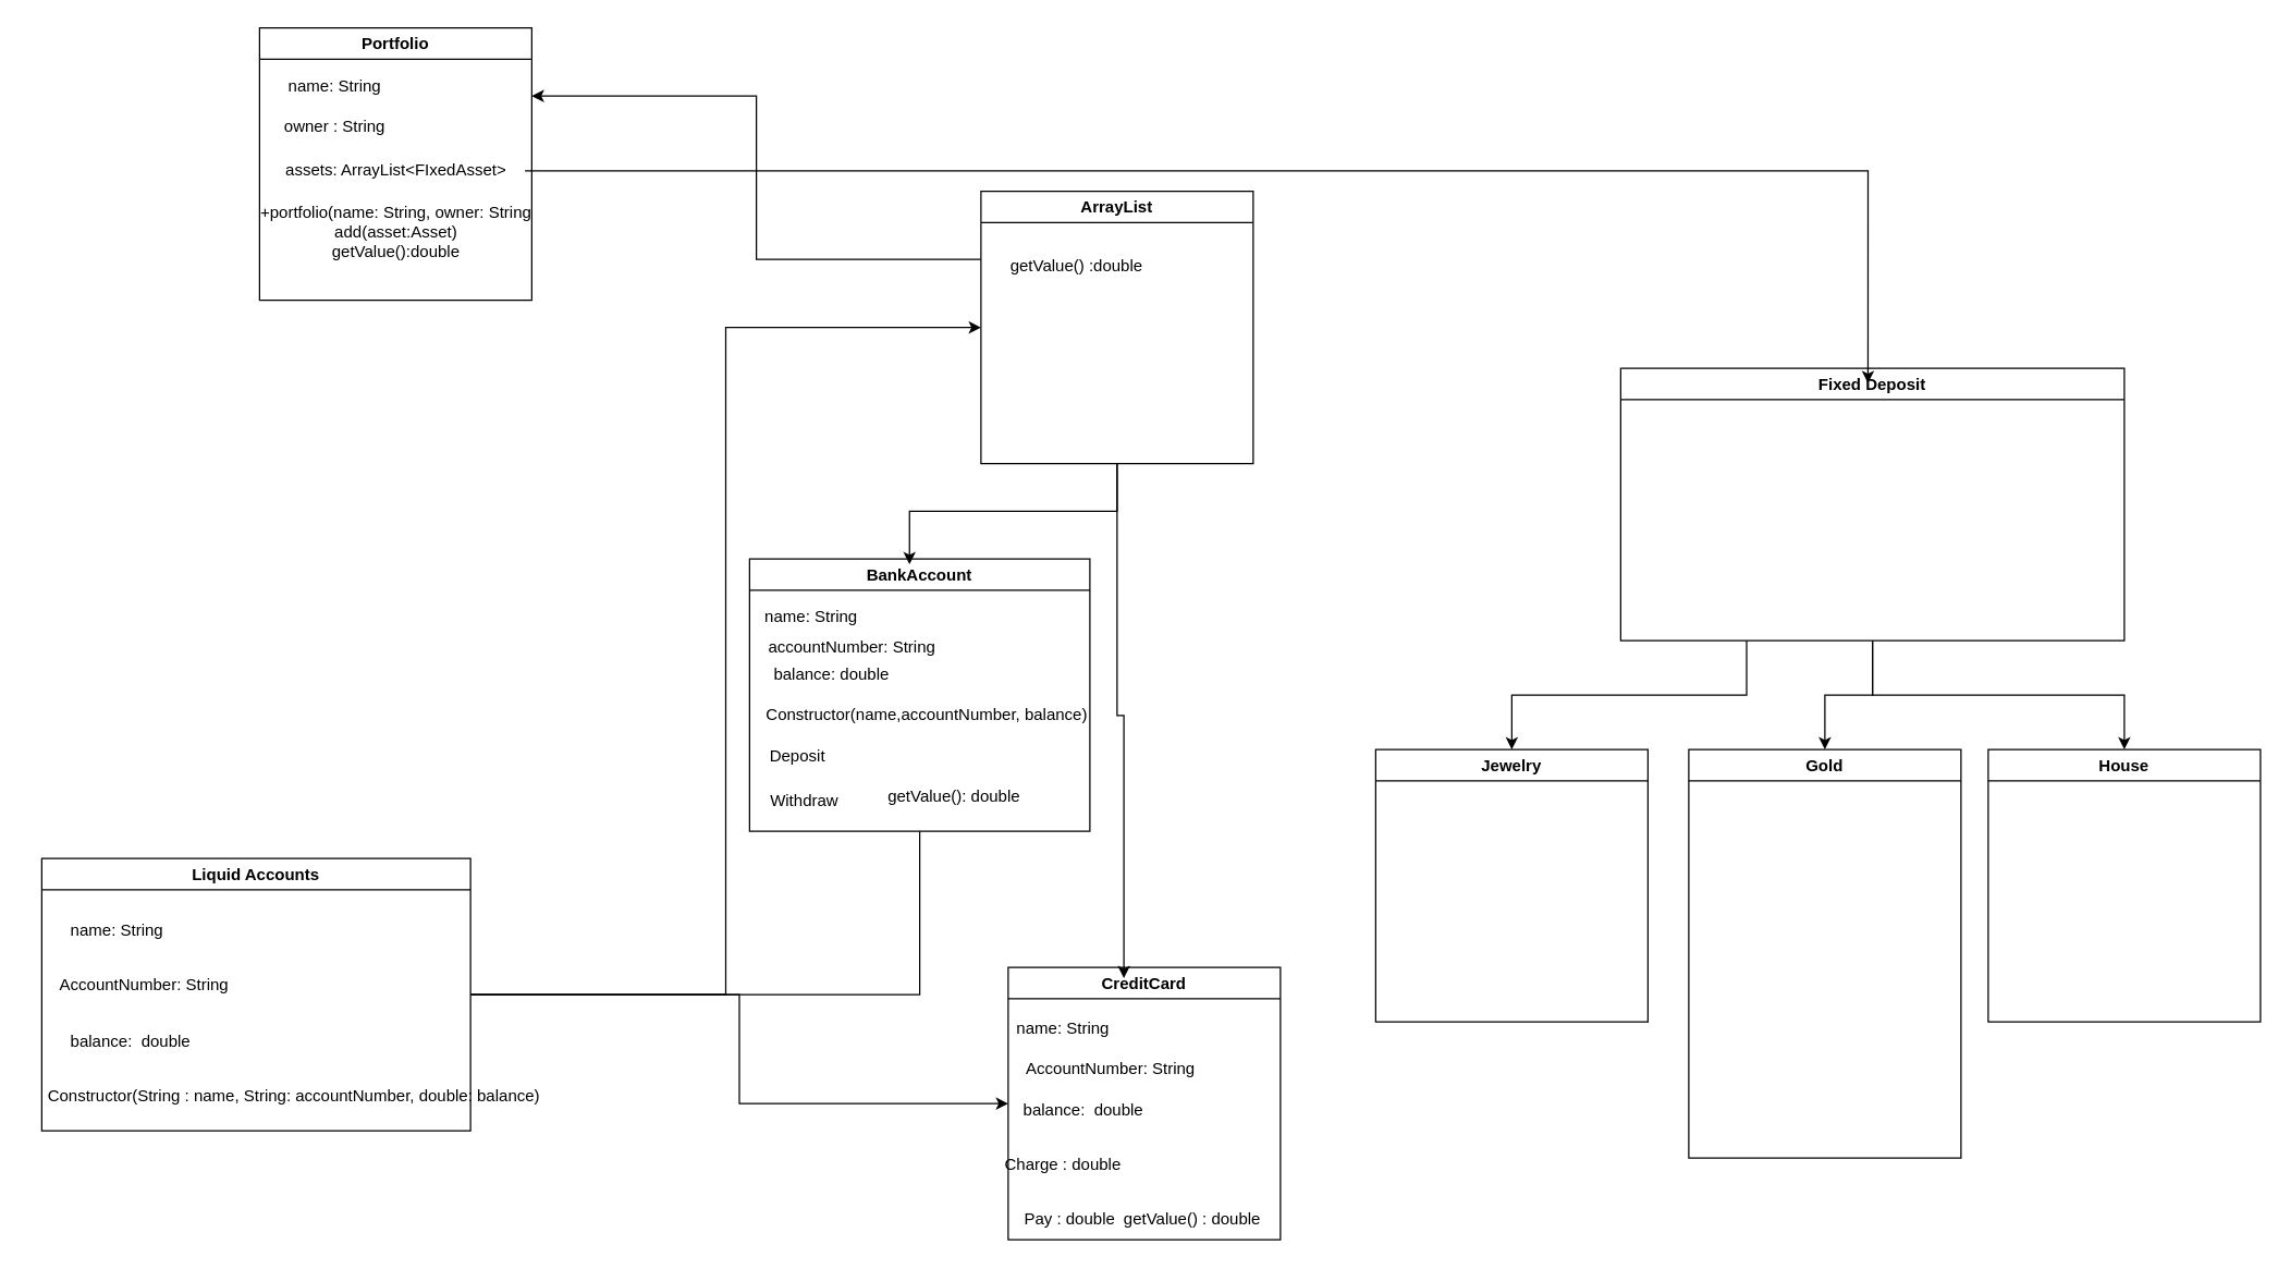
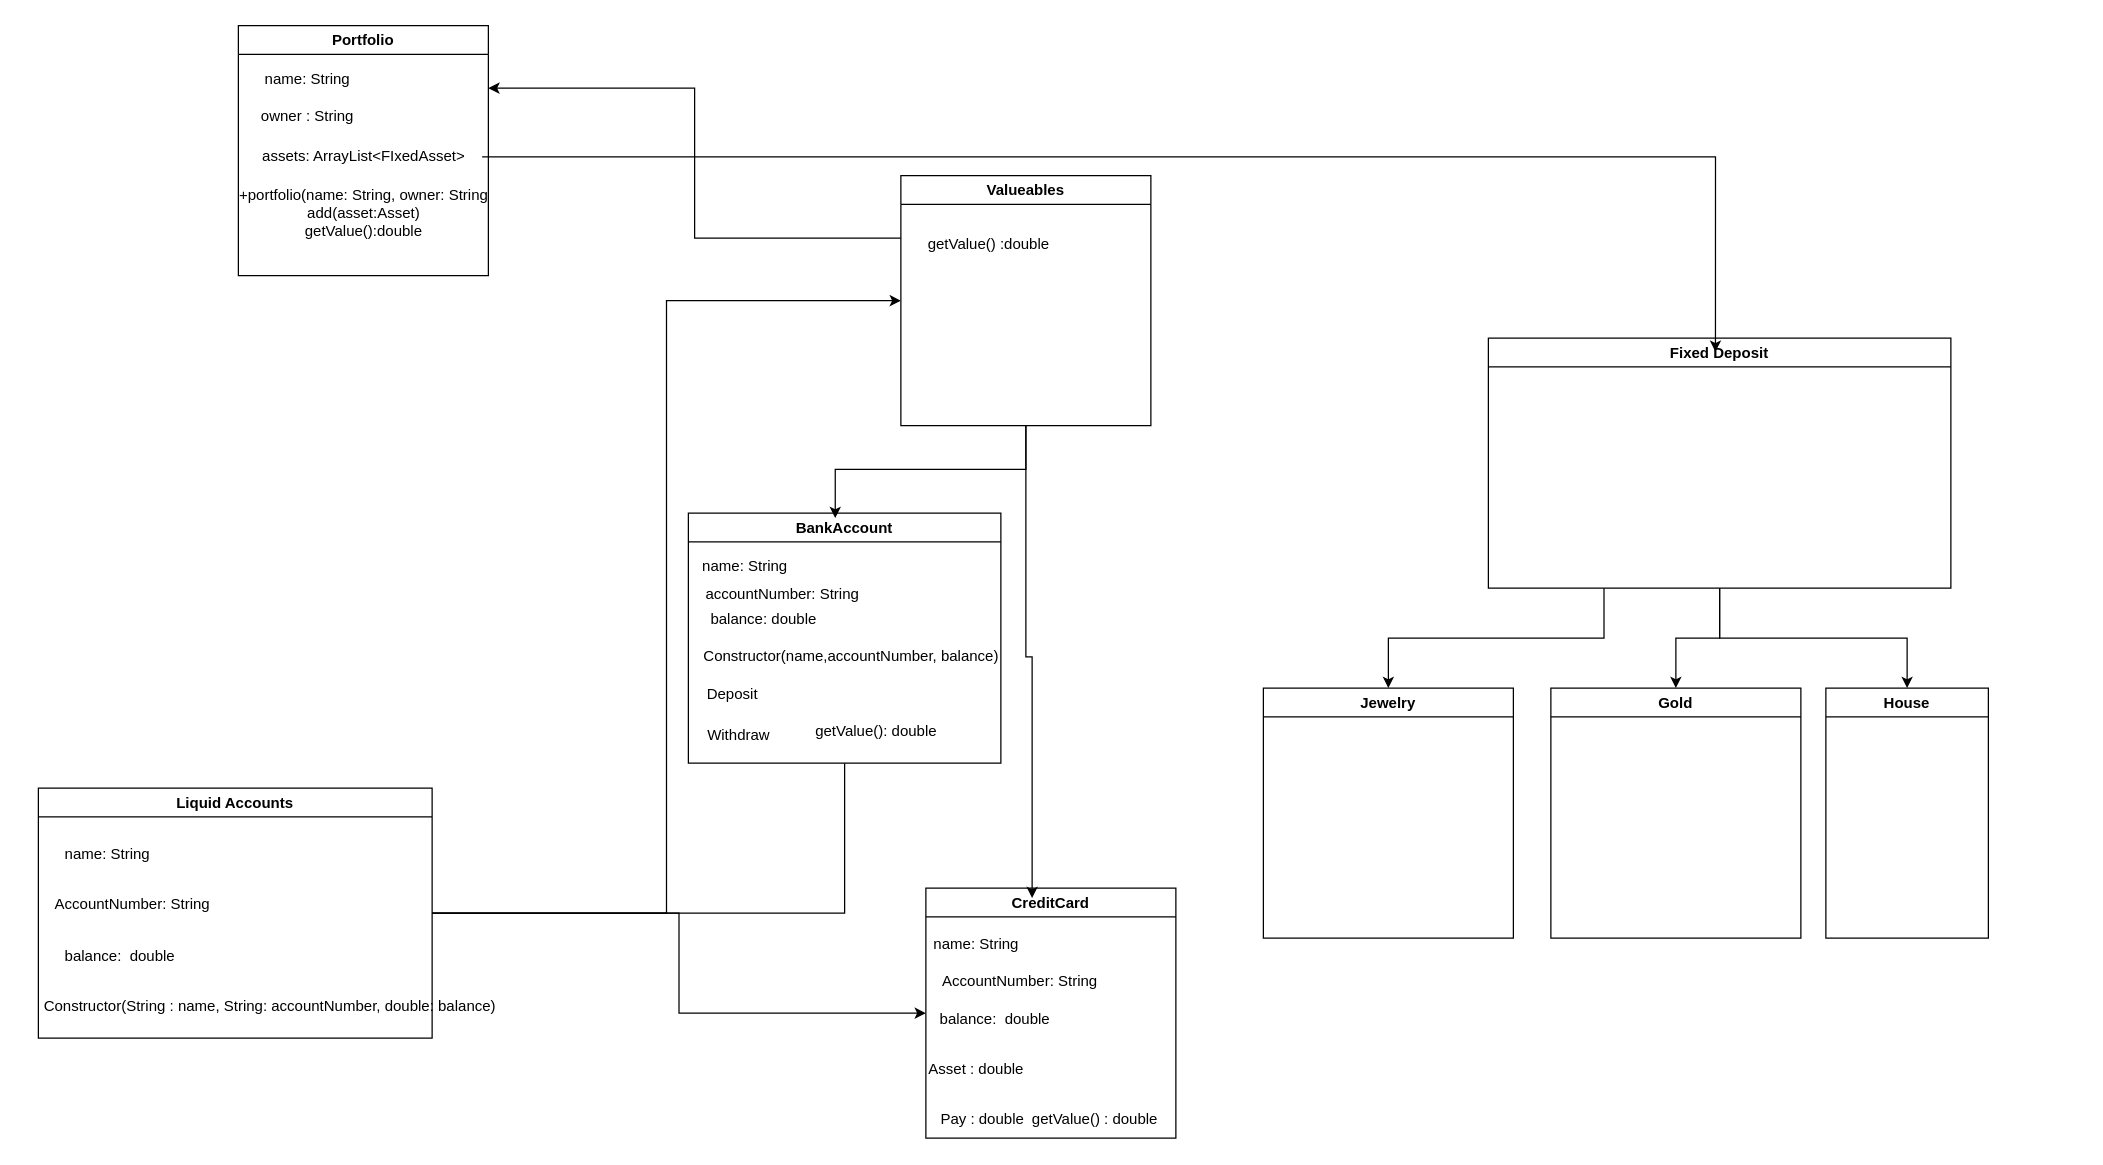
  <mxCell id="0" />
  <mxCell id="1" parent="0" />
  <mxCell id="2" value="Portfolio" style="swimlane;whiteSpace=wrap;html=1;" vertex="1" parent="1"><mxGeometry x="190" y="20" width="200" height="200" as="geometry" /></mxCell>
  <mxCell id="3" value="name: String" style="text;html=1;align=center;verticalAlign=middle;resizable=0;points=[];autosize=1;strokeColor=none;fillColor=none;" vertex="1" parent="2"><mxGeometry x="10" y="28" width="90" height="30" as="geometry" /></mxCell>
  <mxCell id="4" value="assets: ArrayList&amp;lt;FIxedAsset&amp;gt;" style="text;html=1;align=center;verticalAlign=middle;resizable=0;points=[];autosize=1;strokeColor=none;fillColor=none;" vertex="1" parent="2"><mxGeometry x="5" y="90" width="190" height="30" as="geometry" /></mxCell>
  <mxCell id="5" value="+portfolio(name: String, owner: String&lt;div&gt;add(asset:Asset)&lt;/div&gt;&lt;div&gt;getValue():double&lt;/div&gt;" style="text;html=1;align=center;verticalAlign=middle;resizable=0;points=[];autosize=1;strokeColor=none;fillColor=none;" vertex="1" parent="2"><mxGeometry x="-10" y="120" width="220" height="60" as="geometry" /></mxCell>
  <mxCell id="6" value="owner : String" style="text;html=1;align=center;verticalAlign=middle;resizable=0;points=[];autosize=1;strokeColor=none;fillColor=none;" vertex="1" parent="2"><mxGeometry x="5" y="58" width="100" height="30" as="geometry" /></mxCell>
  <mxCell id="7" style="edgeStyle=orthogonalEdgeStyle;rounded=0;orthogonalLoop=1;jettySize=auto;html=1;endArrow=none;" edge="1" parent="1" source="10" target="15"><mxGeometry relative="1" as="geometry"><mxPoint x="900" y="670" as="targetPoint" /></mxGeometry></mxCell>
  <mxCell id="8" style="edgeStyle=orthogonalEdgeStyle;rounded=0;orthogonalLoop=1;jettySize=auto;html=1;entryX=0;entryY=0.5;entryDx=0;entryDy=0;" edge="1" parent="1" source="10" target="23"><mxGeometry relative="1" as="geometry" /></mxCell>
  <mxCell id="9" style="edgeStyle=orthogonalEdgeStyle;rounded=0;orthogonalLoop=1;jettySize=auto;html=1;entryX=0;entryY=0.5;entryDx=0;entryDy=0;" edge="1" parent="1" source="10" target="38"><mxGeometry relative="1" as="geometry" /></mxCell>
  <mxCell id="10" value="Liquid Accounts" style="swimlane;whiteSpace=wrap;html=1;" vertex="1" parent="1"><mxGeometry x="30" y="630" width="315" height="200" as="geometry" /></mxCell>
  <mxCell id="11" value="name: String" style="text;html=1;align=center;verticalAlign=middle;resizable=0;points=[];autosize=1;strokeColor=none;fillColor=none;" vertex="1" parent="10"><mxGeometry x="10" y="38" width="90" height="30" as="geometry" /></mxCell>
  <mxCell id="12" value="AccountNumber: String" style="text;html=1;align=center;verticalAlign=middle;resizable=0;points=[];autosize=1;strokeColor=none;fillColor=none;" vertex="1" parent="10"><mxGeometry y="78" width="150" height="30" as="geometry" /></mxCell>
  <mxCell id="13" value="balance:&amp;nbsp; double" style="text;html=1;align=center;verticalAlign=middle;resizable=0;points=[];autosize=1;strokeColor=none;fillColor=none;" vertex="1" parent="10"><mxGeometry x="10" y="120" width="110" height="30" as="geometry" /></mxCell>
  <mxCell id="14" value="Constructor(String : name, String: accountNumber, double: balance)" style="text;html=1;align=center;verticalAlign=middle;resizable=0;points=[];autosize=1;strokeColor=none;fillColor=none;" vertex="1" parent="10"><mxGeometry x="-10" y="160" width="390" height="30" as="geometry" /></mxCell>
  <mxCell id="15" value="BankAccount" style="swimlane;whiteSpace=wrap;html=1;" vertex="1" parent="1"><mxGeometry x="550" y="410" width="250" height="200" as="geometry" /></mxCell>
  <mxCell id="16" value="Deposit" style="text;html=1;align=center;verticalAlign=middle;resizable=0;points=[];autosize=1;strokeColor=none;fillColor=none;" vertex="1" parent="15"><mxGeometry x="5" y="130" width="60" height="30" as="geometry" /></mxCell>
  <mxCell id="17" value="Withdraw&lt;div&gt;&lt;br&gt;&lt;/div&gt;" style="text;html=1;align=center;verticalAlign=middle;resizable=0;points=[];autosize=1;strokeColor=none;fillColor=none;" vertex="1" parent="15"><mxGeometry x="5" y="165" width="70" height="40" as="geometry" /></mxCell>
  <mxCell id="18" value="getValue(): double" style="text;html=1;align=center;verticalAlign=middle;resizable=0;points=[];autosize=1;strokeColor=none;fillColor=none;" vertex="1" parent="15"><mxGeometry x="90" y="160" width="120" height="30" as="geometry" /></mxCell>
  <mxCell id="19" value="name: String" style="text;html=1;align=center;verticalAlign=middle;resizable=0;points=[];autosize=1;strokeColor=none;fillColor=none;" vertex="1" parent="15"><mxGeometry y="28" width="90" height="30" as="geometry" /></mxCell>
  <mxCell id="20" value="accountNumber: String" style="text;html=1;align=center;verticalAlign=middle;resizable=0;points=[];autosize=1;strokeColor=none;fillColor=none;" vertex="1" parent="15"><mxGeometry y="50" width="150" height="30" as="geometry" /></mxCell>
  <mxCell id="21" value="balance: double" style="text;html=1;align=center;verticalAlign=middle;resizable=0;points=[];autosize=1;strokeColor=none;fillColor=none;" vertex="1" parent="15"><mxGeometry x="5" y="70" width="110" height="30" as="geometry" /></mxCell>
  <mxCell id="22" value="Constructor(name,accountNumber, balance)" style="text;html=1;align=center;verticalAlign=middle;resizable=0;points=[];autosize=1;strokeColor=none;fillColor=none;" vertex="1" parent="15"><mxGeometry y="100" width="260" height="30" as="geometry" /></mxCell>
  <mxCell id="23" value="CreditCard" style="swimlane;whiteSpace=wrap;html=1;" vertex="1" parent="1"><mxGeometry x="740" y="710" width="200" height="200" as="geometry" /></mxCell>
- <mxCell id="24" value="Charge : double" style="text;html=1;align=center;verticalAlign=middle;resizable=0;points=[];autosize=1;strokeColor=none;fillColor=none;" vertex="1" parent="23"><mxGeometry x="-15" y="130" width="110" height="30" as="geometry" /></mxCell>
+ <mxCell id="24" value="Asset : double" style="text;html=1;align=center;verticalAlign=middle;resizable=0;points=[];autosize=1;strokeColor=none;fillColor=none;" vertex="1" parent="23"><mxGeometry x="-15" y="130" width="110" height="30" as="geometry" /></mxCell>
  <mxCell id="25" value="Pay : double" style="text;html=1;align=center;verticalAlign=middle;resizable=0;points=[];autosize=1;strokeColor=none;fillColor=none;" vertex="1" parent="23"><mxGeometry y="170" width="90" height="30" as="geometry" /></mxCell>
  <mxCell id="26" value="getValue() : double" style="text;html=1;align=center;verticalAlign=middle;resizable=0;points=[];autosize=1;strokeColor=none;fillColor=none;" vertex="1" parent="23"><mxGeometry x="75" y="170" width="120" height="30" as="geometry" /></mxCell>
  <mxCell id="27" value="name: String" style="text;html=1;align=center;verticalAlign=middle;resizable=0;points=[];autosize=1;strokeColor=none;fillColor=none;" vertex="1" parent="23"><mxGeometry x="-5" y="30" width="90" height="30" as="geometry" /></mxCell>
  <mxCell id="28" value="AccountNumber: String" style="text;html=1;align=center;verticalAlign=middle;resizable=0;points=[];autosize=1;strokeColor=none;fillColor=none;" vertex="1" parent="23"><mxGeometry y="60" width="150" height="30" as="geometry" /></mxCell>
  <mxCell id="29" value="balance:&amp;nbsp; double" style="text;html=1;align=center;verticalAlign=middle;resizable=0;points=[];autosize=1;strokeColor=none;fillColor=none;" vertex="1" parent="23"><mxGeometry y="90" width="110" height="30" as="geometry" /></mxCell>
  <mxCell id="30" style="edgeStyle=orthogonalEdgeStyle;rounded=0;orthogonalLoop=1;jettySize=auto;html=1;exitX=0.25;exitY=1;exitDx=0;exitDy=0;" edge="1" parent="1" source="33" target="34"><mxGeometry relative="1" as="geometry"><mxPoint x="1060" y="670" as="targetPoint" /></mxGeometry></mxCell>
  <mxCell id="31" style="edgeStyle=orthogonalEdgeStyle;rounded=0;orthogonalLoop=1;jettySize=auto;html=1;" edge="1" parent="1" source="33" target="35"><mxGeometry relative="1" as="geometry"><mxPoint x="1210" y="580" as="targetPoint" /></mxGeometry></mxCell>
  <mxCell id="32" style="edgeStyle=orthogonalEdgeStyle;rounded=0;orthogonalLoop=1;jettySize=auto;html=1;" edge="1" parent="1" source="33" target="36"><mxGeometry relative="1" as="geometry"><mxPoint x="1580" y="650" as="targetPoint" /></mxGeometry></mxCell>
  <mxCell id="33" value="Fixed Deposit" style="swimlane;whiteSpace=wrap;html=1;" vertex="1" parent="1"><mxGeometry x="1190" y="270" width="370" height="200" as="geometry" /></mxCell>
  <mxCell id="34" value="Jewelry" style="swimlane;whiteSpace=wrap;html=1;" vertex="1" parent="1"><mxGeometry x="1010" y="550" width="200" height="200" as="geometry" /></mxCell>
- <mxCell id="35" value="Gold" style="swimlane;whiteSpace=wrap;html=1;" vertex="1" parent="1"><mxGeometry x="1240" y="550" width="200" height="300" as="geometry" /></mxCell>
- <mxCell id="36" value="House" style="swimlane;whiteSpace=wrap;html=1;" vertex="1" parent="1"><mxGeometry x="1460" y="550" width="200" height="200" as="geometry" /></mxCell>
+ <mxCell id="35" value="Gold" style="swimlane;whiteSpace=wrap;html=1;" vertex="1" parent="1"><mxGeometry x="1240" y="550" width="200" height="200" as="geometry" /></mxCell>
+ <mxCell id="36" value="House" style="swimlane;whiteSpace=wrap;html=1;" vertex="1" parent="1"><mxGeometry x="1460" y="550" width="130" height="200" as="geometry" /></mxCell>
  <mxCell id="37" style="edgeStyle=orthogonalEdgeStyle;rounded=0;orthogonalLoop=1;jettySize=auto;html=1;exitX=0;exitY=0.25;exitDx=0;exitDy=0;entryX=1;entryY=0.25;entryDx=0;entryDy=0;" edge="1" parent="1" source="38" target="2"><mxGeometry relative="1" as="geometry" /></mxCell>
- <mxCell id="38" value="ArrayList" style="swimlane;whiteSpace=wrap;html=1;" vertex="1" parent="1"><mxGeometry x="720" y="140" width="200" height="200" as="geometry" /></mxCell>
+ <mxCell id="38" value="Valueables" style="swimlane;whiteSpace=wrap;html=1;" vertex="1" parent="1"><mxGeometry x="720" y="140" width="200" height="200" as="geometry" /></mxCell>
  <mxCell id="39" value="getValue() :double" style="text;html=1;align=center;verticalAlign=middle;resizable=0;points=[];autosize=1;strokeColor=none;fillColor=none;" vertex="1" parent="38"><mxGeometry x="10" y="40" width="120" height="30" as="geometry" /></mxCell>
  <mxCell id="40" style="edgeStyle=orthogonalEdgeStyle;rounded=0;orthogonalLoop=1;jettySize=auto;html=1;entryX=0.47;entryY=0.02;entryDx=0;entryDy=0;entryPerimeter=0;" edge="1" parent="1" source="38" target="15"><mxGeometry relative="1" as="geometry" /></mxCell>
  <mxCell id="41" style="edgeStyle=orthogonalEdgeStyle;rounded=0;orthogonalLoop=1;jettySize=auto;html=1;entryX=0.425;entryY=0.04;entryDx=0;entryDy=0;entryPerimeter=0;" edge="1" parent="1" source="38" target="23"><mxGeometry relative="1" as="geometry" /></mxCell>
  <mxCell id="42" style="edgeStyle=orthogonalEdgeStyle;rounded=0;orthogonalLoop=1;jettySize=auto;html=1;entryX=0.491;entryY=0.055;entryDx=0;entryDy=0;entryPerimeter=0;" edge="1" parent="1" source="4" target="33"><mxGeometry relative="1" as="geometry" /></mxCell>
